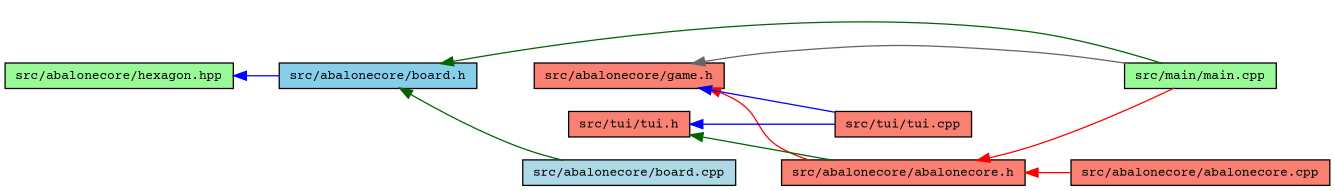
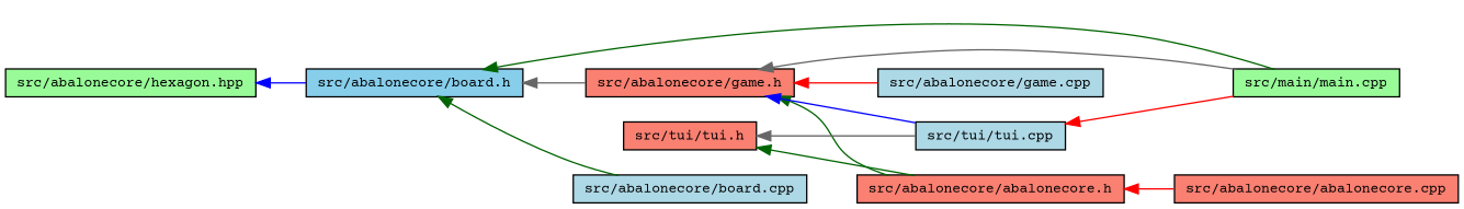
  digraph {
    fontname="Courier Prime"
    rankdir=LR
    node [color=black fillcolor=salmon fontname="Courier Prime" fontsize=10 shape=record style=filled]
    edge [color=red dir=back fontname="Courier Prime" fontsize=10 labelfontname=Helvetica labelfontsize=10 style=solid]
    n1 [fillcolor=palegreen fontcolor=black height=0.2 label="src/abalonecore/hexagon.hpp" width=0.4]
    n2 [fillcolor=skyblue height=0.2 label="src/abalonecore/board.h" width=0.4]
    n3 [height=0.2 label="src/abalonecore/game.h" width=0.4]
    n4 [fillcolor=palegreen height=0.2 label="src/main/main.cpp" width=0.4]
    n5 [fillcolor=lightblue height=0.2 label="src/abalonecore/board.cpp" width=0.4]
    n6 [height=0.2 label="src/abalonecore/abalonecore.h" width=0.4]
-   n8 [height=0.2 label="src/tui/tui.cpp" width=0.4]
+   n7 [fillcolor=lightblue height=0.2 label="src/abalonecore/game.cpp" width=0.4]
+   n8 [fillcolor=lightblue height=0.2 label="src/tui/tui.cpp" width=0.4]
    n9 [height=0.2 label="src/abalonecore/abalonecore.cpp" width=0.4]
    n10 [height=0.2 label="src/tui/tui.h" width=0.4]
    n1 -> n2 [color=blue]
+   n2 -> n3 [color=gray40]
    n2 -> n4 [color=darkgreen]
    n2 -> n5 [color=darkgreen]
    n3 -> n4 [color=gray40]
-   n3 -> n6
+   n3 -> n6 [color=darkgreen]
+   n3 -> n7
    n3 -> n8 [color=blue]
-   n6 -> n4
+   n8 -> n4
    n6 -> n9
    n10 -> n6 [color=darkgreen]
-   n10 -> n8 [color=blue]
+   n10 -> n8 [color=gray40]
  }
